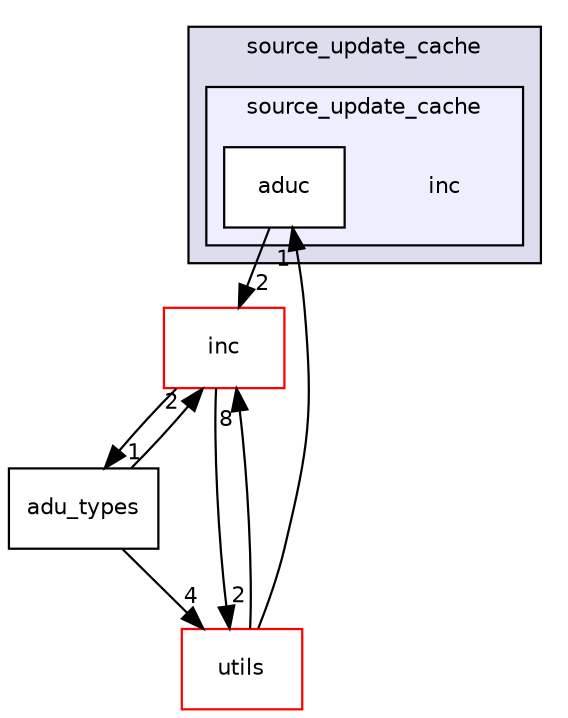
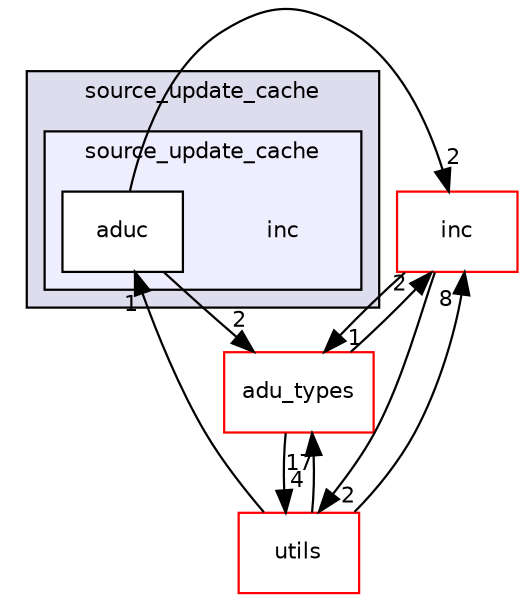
  digraph {
    compound=true
    node [fontname=Helvetica fontsize=10 shape=box color=red fillcolor=white style=filled]
    edge [headlabel=2 labeldistance=1.5 labelfontname=Helvetica labelfontsize=10]
    n1 [label=inc shape=plaintext color="" fillcolor="" style=""]
    n2 [color=black label=aduc]
    n3 [label=inc]
-   n4 [color=black label=adu_types]
+   n4 [label=adu_types]
    n5 [label=utils]
    subgraph cluster_1 {
      bgcolor="#ddddee"
      fontname=Helvetica
      fontsize=10
      label=source_update_cache
      pencolor=black
      subgraph cluster_2 {
        bgcolor="#eeeeff"
        fontname=Helvetica
        fontsize=10
        label=source_update_cache
        pencolor=black
        n1
        n2
      }
    }
    n2 -> n3
+   n2 -> n4
    n3 -> n4 [headlabel=1]
    n3 -> n5
    n4 -> n3
    n4 -> n5 [headlabel=4]
    n5 -> n2 [headlabel=1]
    n5 -> n3 [headlabel=8]
+   n5 -> n4 [headlabel=17]
  }
